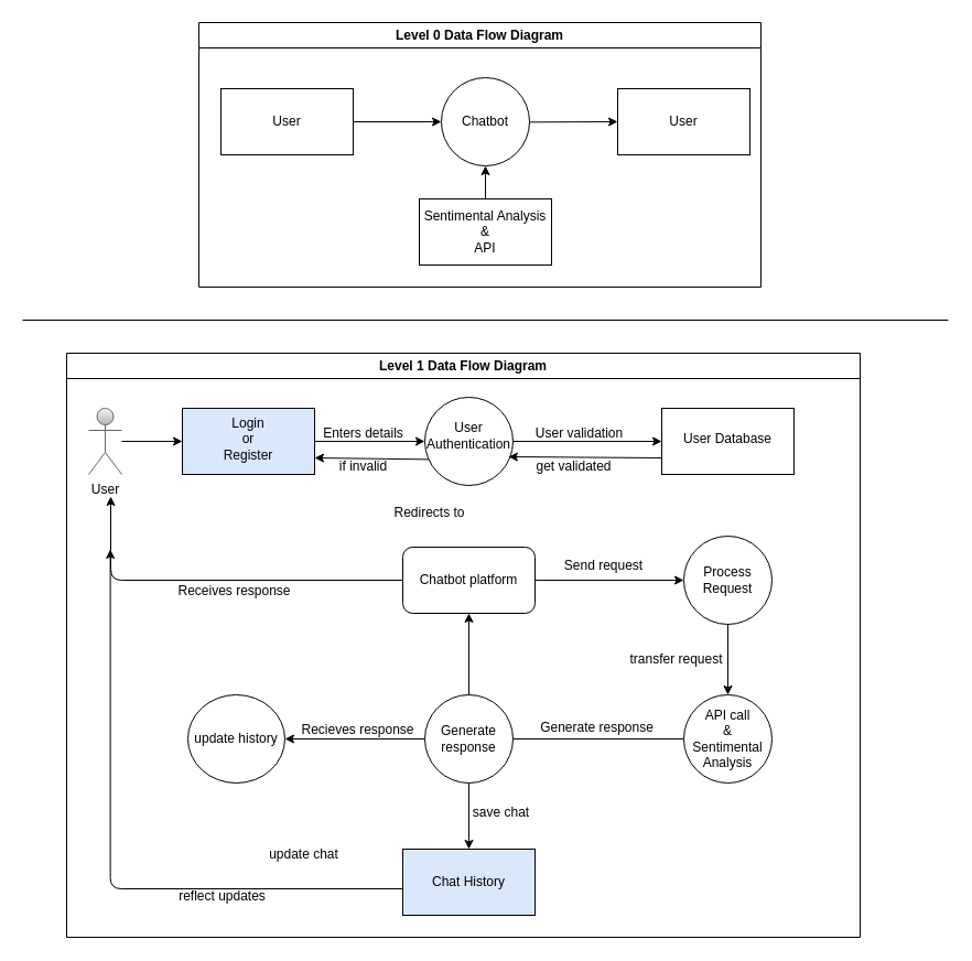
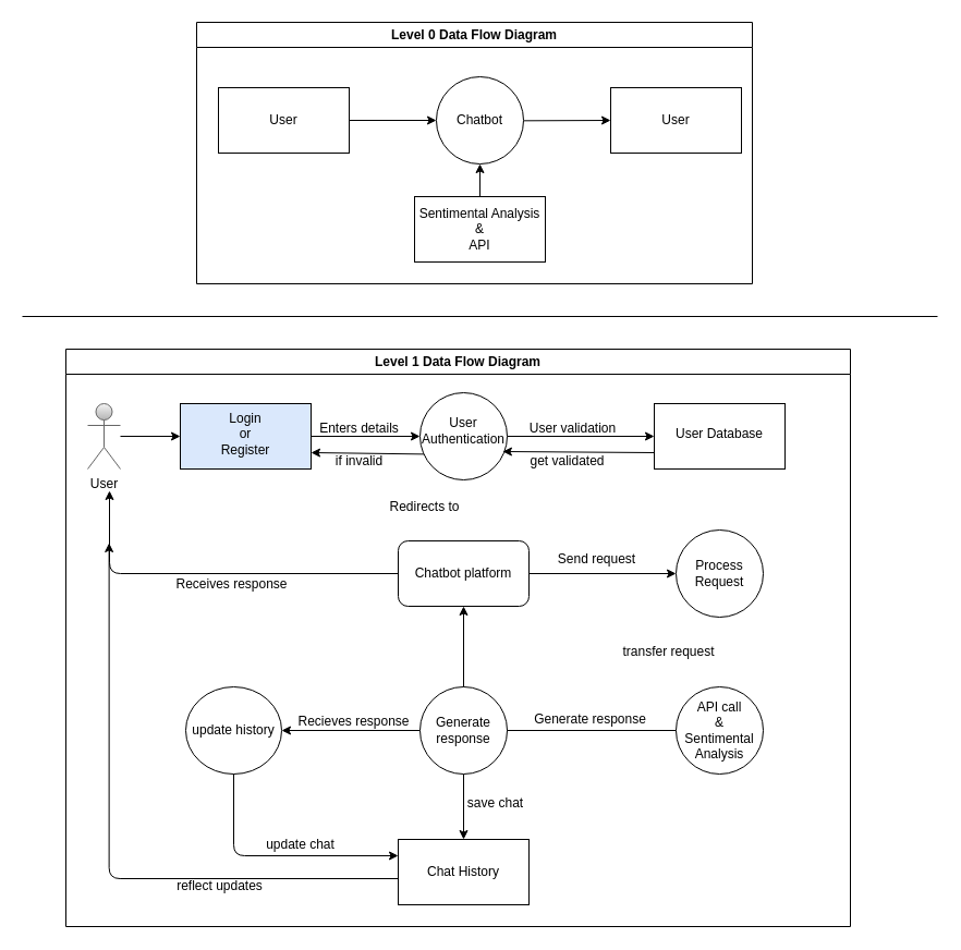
  <mxCell id="0" />
  <mxCell id="1" parent="0" />
  <mxCell id="2" value="" style="edgeStyle=none;html=1;" parent="1" source="3" target="7" edge="1"><mxGeometry relative="1" as="geometry" /></mxCell>
  <mxCell id="3" value="User" style="rounded=0;whiteSpace=wrap;html=1;" parent="1" vertex="1"><mxGeometry x="200" y="80" width="120" height="60" as="geometry" /></mxCell>
  <mxCell id="4" value="" style="edgeStyle=none;html=1;" parent="1" source="7" target="5" edge="1"><mxGeometry relative="1" as="geometry" /></mxCell>
  <mxCell id="5" value="User" style="whiteSpace=wrap;html=1;rounded=0;" parent="1" vertex="1"><mxGeometry x="560" y="80" width="120" height="60" as="geometry" /></mxCell>
  <mxCell id="6" value="Level 0 Data Flow Diagram" style="swimlane;whiteSpace=wrap;html=1;" parent="1" vertex="1"><mxGeometry x="180" y="20" width="510" height="240" as="geometry" /></mxCell>
  <mxCell id="7" value="Chatbot" style="ellipse;whiteSpace=wrap;html=1;rounded=0;" parent="6" vertex="1"><mxGeometry x="220" y="50" width="80" height="80" as="geometry" /></mxCell>
  <mxCell id="8" value="Sentimental Analysis&lt;div&gt;&amp;amp;&lt;/div&gt;&lt;div&gt;API&lt;/div&gt;" style="rounded=0;whiteSpace=wrap;html=1;" parent="6" vertex="1"><mxGeometry x="200" y="160" width="120" height="60" as="geometry" /></mxCell>
  <mxCell id="9" style="edgeStyle=none;html=1;entryX=0.5;entryY=1;entryDx=0;entryDy=0;" parent="6" source="8" target="7" edge="1"><mxGeometry relative="1" as="geometry" /></mxCell>
  <mxCell id="10" value="" style="endArrow=none;html=1;" parent="1" edge="1"><mxGeometry width="50" height="50" relative="1" as="geometry"><mxPoint y="290" as="sourcePoint" x="20" /><mxPoint x="860" y="290" as="targetPoint" /></mxGeometry></mxCell>
  <mxCell id="11" style="edgeStyle=none;html=1;" parent="1" source="41" edge="1"><mxGeometry relative="1" as="geometry"><mxPoint x="100" y="450" as="targetPoint" /><Array as="points"><mxPoint x="100" y="526" /></Array></mxGeometry></mxCell>
  <mxCell id="12" value="" style="edgeStyle=none;html=1;" parent="1" source="13" target="15" edge="1"><mxGeometry relative="1" as="geometry" /></mxCell>
  <mxCell id="13" value="User" style="shape=umlActor;verticalLabelPosition=bottom;verticalAlign=top;html=1;outlineConnect=0;fillColor=#f5f5f5;gradientColor=#b3b3b3;strokeColor=#666666;" parent="1" vertex="1"><mxGeometry x="80" y="370" width="30" height="60" as="geometry" /></mxCell>
  <mxCell id="14" value="" style="edgeStyle=none;html=1;" parent="1" source="15" target="18" edge="1"><mxGeometry relative="1" as="geometry" /></mxCell>
  <mxCell id="15" value="Login&lt;div&gt;or&lt;/div&gt;&lt;div&gt;Register&lt;/div&gt;" style="whiteSpace=wrap;html=1;verticalAlign=top;fillColor=#dae8fc;" parent="1" vertex="1"><mxGeometry x="165" y="370" width="120" height="60" as="geometry" /></mxCell>
  <mxCell id="16" value="" style="edgeStyle=none;html=1;" parent="1" source="18" target="19" edge="1"><mxGeometry relative="1" as="geometry" /></mxCell>
  <mxCell id="17" style="edgeStyle=none;html=1;entryX=1;entryY=0.75;entryDx=0;entryDy=0;exitX=0.053;exitY=0.705;exitDx=0;exitDy=0;exitPerimeter=0;" parent="1" source="18" target="15" edge="1"><mxGeometry relative="1" as="geometry"><mxPoint x="360" y="420" as="sourcePoint" /></mxGeometry></mxCell>
  <mxCell id="18" value="&lt;div&gt;&lt;br&gt;&lt;/div&gt;User Authentication" style="ellipse;whiteSpace=wrap;html=1;verticalAlign=top;align=center;" parent="1" vertex="1"><mxGeometry x="385" y="360" width="80" height="80" as="geometry" /></mxCell>
  <mxCell id="19" value="&lt;div&gt;&lt;br&gt;&lt;/div&gt;User Database" style="whiteSpace=wrap;html=1;verticalAlign=top;" parent="1" vertex="1"><mxGeometry x="600" y="370" width="120" height="60" as="geometry" /></mxCell>
  <mxCell id="20" style="edgeStyle=none;html=1;entryX=0.949;entryY=0.675;entryDx=0;entryDy=0;entryPerimeter=0;exitX=0;exitY=0.75;exitDx=0;exitDy=0;" parent="1" source="19" target="18" edge="1"><mxGeometry relative="1" as="geometry"><mxPoint x="520" y="410" as="sourcePoint" /></mxGeometry></mxCell>
  <mxCell id="21" value="Enters details" style="text;html=1;align=center;verticalAlign=middle;resizable=0;points=[];autosize=1;strokeColor=none;fillColor=none;" parent="1" vertex="1"><mxGeometry x="279" y="378" width="100" height="30" as="geometry" /></mxCell>
  <mxCell id="22" value="User validation" style="text;html=1;align=center;verticalAlign=middle;resizable=0;points=[];autosize=1;strokeColor=none;fillColor=none;" parent="1" vertex="1"><mxGeometry x="475" y="378" width="100" height="30" as="geometry" /></mxCell>
  <mxCell id="23" value="get validated" style="text;html=1;align=center;verticalAlign=middle;resizable=0;points=[];autosize=1;strokeColor=none;fillColor=none;" parent="1" vertex="1"><mxGeometry x="475" y="408" width="90" height="30" as="geometry" /></mxCell>
  <mxCell id="24" value="Level 1 Data Flow Diagram" style="swimlane;whiteSpace=wrap;html=1;startSize=23;" parent="1" vertex="1"><mxGeometry x="60" y="320" width="720" height="530" as="geometry" /></mxCell>
  <mxCell id="25" style="edgeStyle=none;html=1;exitX=0;exitY=0.6;exitDx=0;exitDy=0;exitPerimeter=0;" parent="24" source="26" edge="1"><mxGeometry relative="1" as="geometry"><mxPoint x="39.64" y="178" as="targetPoint" /><mxPoint x="305.0" y="485.62" as="sourcePoint" /><Array as="points"><mxPoint x="39.64" y="486" /></Array></mxGeometry></mxCell>
- <mxCell id="26" value="Chat History" style="whiteSpace=wrap;html=1;rounded=0;fillColor=#dae8fc;" parent="24" vertex="1"><mxGeometry x="305" y="450" width="120" height="60" as="geometry" /></mxCell>
+ <mxCell id="26" value="Chat History" style="whiteSpace=wrap;html=1;rounded=0;" parent="24" vertex="1"><mxGeometry x="305" y="450" width="120" height="60" as="geometry" /></mxCell>
  <mxCell id="27" value="Receives response" style="text;html=1;align=center;verticalAlign=middle;resizable=0;points=[];autosize=1;strokeColor=none;fillColor=none;" parent="24" vertex="1"><mxGeometry x="87" y="201" width="130" height="30" as="geometry" /></mxCell>
  <mxCell id="28" value="update chat" style="text;html=1;align=center;verticalAlign=middle;resizable=0;points=[];autosize=1;strokeColor=none;fillColor=none;rotation=0;" parent="24" vertex="1"><mxGeometry x="170" y="440" width="90" height="30" as="geometry" /></mxCell>
  <mxCell id="29" value="reflect updates" style="text;html=1;align=center;verticalAlign=middle;resizable=0;points=[];autosize=1;strokeColor=none;fillColor=none;rotation=0;" parent="24" vertex="1"><mxGeometry x="90.64" y="478" width="100" height="30" as="geometry" /></mxCell>
  <mxCell id="30" value="update history" style="ellipse;whiteSpace=wrap;html=1;rounded=0;" parent="24" vertex="1"><mxGeometry x="110" y="310" width="88" height="80" as="geometry" /></mxCell>
  <mxCell id="31" value="" style="edgeStyle=none;html=1;exitX=0;exitY=0.5;exitDx=0;exitDy=0;entryX=1;entryY=0.5;entryDx=0;entryDy=0;" parent="24" source="43" target="30" edge="1"><mxGeometry relative="1" as="geometry"><mxPoint x="91" y="217.14" as="sourcePoint" /></mxGeometry></mxCell>
+ <mxCell id="32" style="edgeStyle=none;html=1;entryX=0;entryY=0.25;entryDx=0;entryDy=0;exitX=0.5;exitY=1;exitDx=0;exitDy=0;" parent="24" source="30" target="26" edge="1"><mxGeometry relative="1" as="geometry"><mxPoint x="73.48" y="216.0" as="targetPoint" /><Array as="points"><mxPoint x="154" y="465" /></Array></mxGeometry></mxCell>
  <mxCell id="33" value="" style="edgeStyle=none;html=1;exitX=1;exitY=0.5;exitDx=0;exitDy=0;" parent="24" source="41" target="38" edge="1"><mxGeometry relative="1" as="geometry"><mxPoint x="406.04" y="202" as="sourcePoint" /></mxGeometry></mxCell>
  <mxCell id="34" value="Send request" style="text;html=1;align=center;verticalAlign=middle;resizable=0;points=[];autosize=1;strokeColor=none;fillColor=none;" parent="24" vertex="1"><mxGeometry x="442.04" y="178" width="90" height="30" as="geometry" /></mxCell>
  <mxCell id="35" value="" style="edgeStyle=none;html=1;exitX=0;exitY=0.5;exitDx=0;exitDy=0;" parent="24" source="36" edge="1"><mxGeometry relative="1" as="geometry"><mxPoint x="380" y="350" as="targetPoint" /></mxGeometry></mxCell>
  <mxCell id="36" value="API call&lt;div&gt;&amp;amp;&lt;/div&gt;&lt;div&gt;Sentimental Analysis&lt;/div&gt;" style="ellipse;whiteSpace=wrap;html=1;rounded=0;" parent="24" vertex="1"><mxGeometry x="560" y="310" width="80" height="80" as="geometry" /></mxCell>
  <mxCell id="37" value="Generate response" style="text;html=1;align=center;verticalAlign=middle;resizable=0;points=[];autosize=1;strokeColor=none;fillColor=none;" parent="24" vertex="1"><mxGeometry x="416.04" y="325" width="130" height="30" as="geometry" /></mxCell>
  <mxCell id="38" value="Process Request" style="ellipse;whiteSpace=wrap;html=1;rounded=0;" parent="24" vertex="1"><mxGeometry x="560" y="166" width="80" height="80" as="geometry" /></mxCell>
- <mxCell id="39" value="" style="edgeStyle=none;html=1;" parent="24" source="38" target="36" edge="1"><mxGeometry relative="1" as="geometry" /></mxCell>
  <mxCell id="40" value="transfer request" style="text;html=1;align=center;verticalAlign=middle;resizable=0;points=[];autosize=1;strokeColor=none;fillColor=none;" parent="24" vertex="1"><mxGeometry x="498" y="263" width="110" height="30" as="geometry" /></mxCell>
  <mxCell id="41" value="Chatbot platform" style="rounded=1;whiteSpace=wrap;html=1;" parent="24" vertex="1"><mxGeometry x="305" y="176" width="120" height="60" as="geometry" /></mxCell>
  <mxCell id="42" style="edgeStyle=none;html=1;entryX=0.5;entryY=0;entryDx=0;entryDy=0;" parent="24" source="43" target="26" edge="1"><mxGeometry relative="1" as="geometry" /></mxCell>
  <mxCell id="43" value="Generate&lt;div&gt;response&lt;/div&gt;" style="ellipse;whiteSpace=wrap;html=1;rounded=0;" parent="24" vertex="1"><mxGeometry x="325" y="310" width="80" height="80" as="geometry" /></mxCell>
  <mxCell id="44" style="edgeStyle=none;html=1;" parent="24" source="43" target="41" edge="1"><mxGeometry relative="1" as="geometry"><mxPoint x="260" y="280" as="targetPoint" /></mxGeometry></mxCell>
  <mxCell id="45" value="Recieves response" style="text;html=1;align=center;verticalAlign=middle;resizable=0;points=[];autosize=1;strokeColor=none;fillColor=none;rotation=0;" parent="24" vertex="1"><mxGeometry x="199" y="327" width="130" height="30" as="geometry" /></mxCell>
  <mxCell id="46" value="Redirects to" style="text;html=1;align=center;verticalAlign=middle;resizable=0;points=[];autosize=1;strokeColor=none;fillColor=none;rotation=0;" parent="24" vertex="1"><mxGeometry x="284" y="130" width="90" height="30" as="geometry" /></mxCell>
  <mxCell id="47" value="if invalid" style="text;html=1;align=center;verticalAlign=middle;resizable=0;points=[];autosize=1;strokeColor=none;fillColor=none;" parent="24" vertex="1"><mxGeometry x="234" y="88" width="70" height="30" as="geometry" /></mxCell>
  <mxCell id="48" value="save chat" style="text;html=1;align=center;verticalAlign=middle;resizable=0;points=[];autosize=1;strokeColor=none;fillColor=none;" parent="1" vertex="1"><mxGeometry x="419" y="722" width="70" height="30" as="geometry" /></mxCell>
